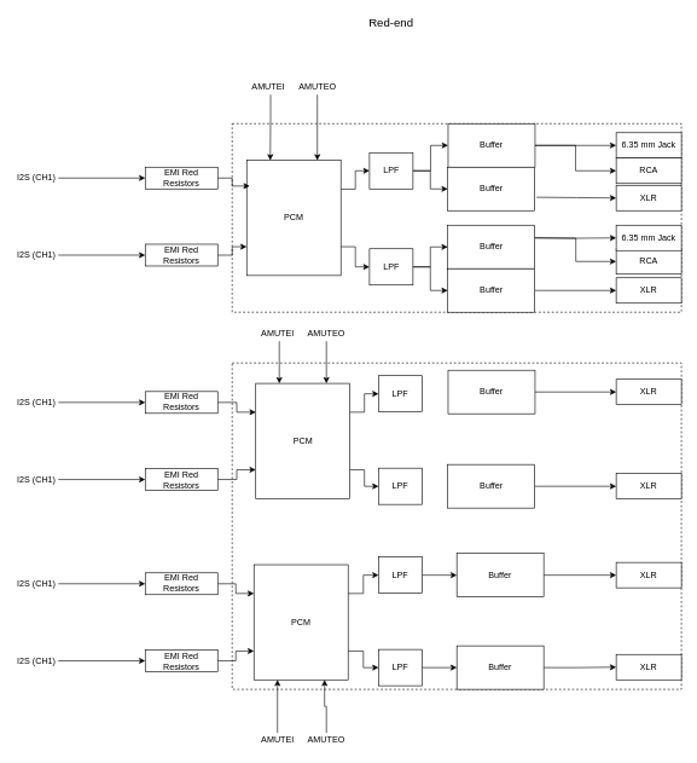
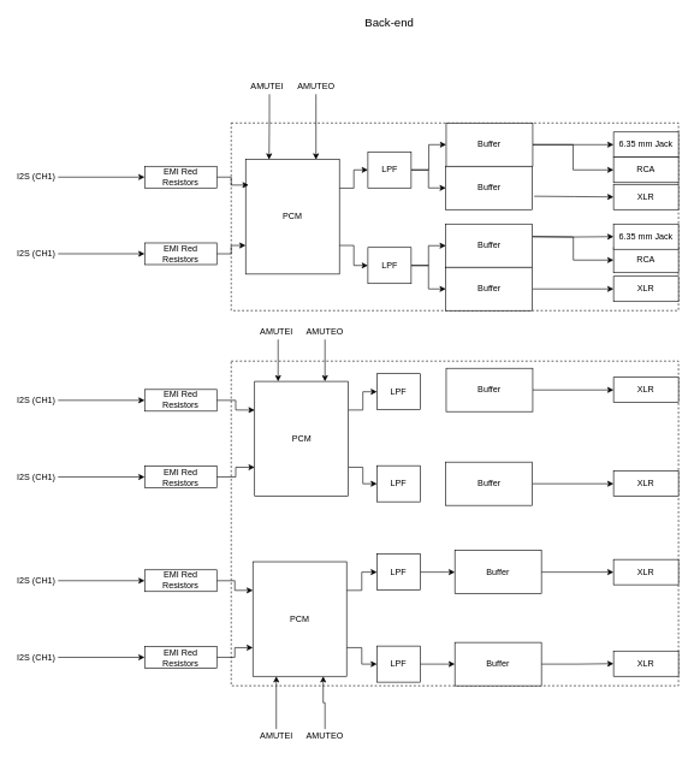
  <mxCell id="0" />
  <mxCell id="1" parent="0" />
  <mxCell id="2" value="" style="rounded=0;whiteSpace=wrap;html=1;fontSize=14;dashed=1;movable=1;resizable=1;rotatable=1;deletable=1;editable=1;locked=0;connectable=1;" vertex="1" parent="1"><mxGeometry x="320" y="500" width="620" height="450" as="geometry" /></mxCell>
- <mxCell id="3" value="Red-end" style="text;html=1;strokeColor=none;fillColor=none;align=center;verticalAlign=middle;whiteSpace=wrap;rounded=0;dashed=1;fontSize=16;" parent="1" vertex="1"><mxGeometry x="497" y="20" width="85" height="20" as="geometry" /></mxCell>
+ <mxCell id="3" value="Back-end" style="text;html=1;strokeColor=none;fillColor=none;align=center;verticalAlign=middle;whiteSpace=wrap;rounded=0;dashed=1;fontSize=16;" parent="1" vertex="1"><mxGeometry x="497" y="20" width="85" height="20" as="geometry" /></mxCell>
  <mxCell id="4" style="edgeStyle=orthogonalEdgeStyle;rounded=0;orthogonalLoop=1;jettySize=auto;html=1;entryX=0;entryY=0.5;entryDx=0;entryDy=0;" edge="1" parent="1" source="5" target="17"><mxGeometry relative="1" as="geometry" /></mxCell>
  <mxCell id="5" value="Buffer" style="rounded=0;whiteSpace=wrap;html=1;movable=1;resizable=1;rotatable=1;deletable=1;editable=1;locked=0;connectable=1;" parent="1" vertex="1"><mxGeometry x="630" y="762.5" width="120" height="60" as="geometry" /></mxCell>
  <mxCell id="6" style="edgeStyle=orthogonalEdgeStyle;rounded=0;orthogonalLoop=1;jettySize=auto;html=1;entryX=0;entryY=0.5;entryDx=0;entryDy=0;" edge="1" parent="1" source="7" target="16"><mxGeometry relative="1" as="geometry" /></mxCell>
  <mxCell id="7" value="Buffer" style="rounded=0;whiteSpace=wrap;html=1;movable=1;resizable=1;rotatable=1;deletable=1;editable=1;locked=0;connectable=1;" parent="1" vertex="1"><mxGeometry x="630" y="890" width="120" height="60" as="geometry" /></mxCell>
  <mxCell id="8" value="" style="rounded=0;whiteSpace=wrap;html=1;fontSize=14;dashed=1;movable=1;resizable=1;rotatable=1;deletable=1;editable=1;locked=0;connectable=1;" parent="1" vertex="1"><mxGeometry x="320" y="170" width="620" height="260" as="geometry" /></mxCell>
  <mxCell id="9" style="edgeStyle=orthogonalEdgeStyle;rounded=0;orthogonalLoop=1;jettySize=auto;html=1;entryX=0;entryY=0.5;entryDx=0;entryDy=0;" edge="1" parent="1" target="14"><mxGeometry relative="1" as="geometry"><mxPoint x="737.5" y="327.5" as="sourcePoint" /></mxGeometry></mxCell>
  <mxCell id="10" style="edgeStyle=orthogonalEdgeStyle;rounded=0;orthogonalLoop=1;jettySize=auto;html=1;" edge="1" parent="1" target="15"><mxGeometry relative="1" as="geometry"><mxPoint x="737.5" y="327.5" as="sourcePoint" /></mxGeometry></mxCell>
  <mxCell id="11" style="edgeStyle=orthogonalEdgeStyle;rounded=0;orthogonalLoop=1;jettySize=auto;html=1;entryX=0;entryY=0.5;entryDx=0;entryDy=0;" edge="1" parent="1" source="12" target="26"><mxGeometry relative="1" as="geometry" /></mxCell>
  <mxCell id="12" value="I2S (CH1)" style="text;html=1;strokeColor=none;fillColor=none;align=center;verticalAlign=middle;whiteSpace=wrap;rounded=0;movable=1;resizable=1;rotatable=1;deletable=1;editable=1;locked=0;connectable=1;" parent="1" vertex="1"><mxGeometry x="20" y="230" width="60" height="30" as="geometry" /></mxCell>
  <mxCell id="13" value="XLR" style="rounded=0;whiteSpace=wrap;html=1;" vertex="1" parent="1"><mxGeometry x="850" y="382.5" width="90" height="35" as="geometry" /></mxCell>
  <mxCell id="14" value="RCA" style="rounded=0;whiteSpace=wrap;html=1;" vertex="1" parent="1"><mxGeometry x="850" y="342.5" width="90" height="35" as="geometry" /></mxCell>
  <mxCell id="15" value="6.35 mm Jack" style="rounded=0;whiteSpace=wrap;html=1;" vertex="1" parent="1"><mxGeometry x="850" y="310" width="90" height="35" as="geometry" /></mxCell>
  <mxCell id="16" value="XLR" style="rounded=0;whiteSpace=wrap;html=1;" vertex="1" parent="1"><mxGeometry x="850" y="901.88" width="90" height="35" as="geometry" /></mxCell>
  <mxCell id="17" value="XLR" style="rounded=0;whiteSpace=wrap;html=1;" vertex="1" parent="1"><mxGeometry x="850" y="775" width="90" height="35" as="geometry" /></mxCell>
  <mxCell id="18" style="edgeStyle=orthogonalEdgeStyle;rounded=0;orthogonalLoop=1;jettySize=auto;html=1;exitX=1;exitY=0.25;exitDx=0;exitDy=0;entryX=0;entryY=0.5;entryDx=0;entryDy=0;" edge="1" parent="1" source="20" target="33"><mxGeometry relative="1" as="geometry" /></mxCell>
  <mxCell id="19" style="edgeStyle=orthogonalEdgeStyle;rounded=0;orthogonalLoop=1;jettySize=auto;html=1;exitX=1;exitY=0.75;exitDx=0;exitDy=0;entryX=0;entryY=0.5;entryDx=0;entryDy=0;" edge="1" parent="1" source="20" target="36"><mxGeometry relative="1" as="geometry" /></mxCell>
  <mxCell id="20" value="PCM" style="rounded=0;whiteSpace=wrap;html=1;" vertex="1" parent="1"><mxGeometry x="340" y="220.63" width="130" height="158.75" as="geometry" /></mxCell>
  <mxCell id="21" value="6.35 mm Jack" style="rounded=0;whiteSpace=wrap;html=1;" vertex="1" parent="1"><mxGeometry x="850" y="182.5" width="90" height="35" as="geometry" /></mxCell>
  <mxCell id="22" value="RCA" style="rounded=0;whiteSpace=wrap;html=1;" vertex="1" parent="1"><mxGeometry x="850" y="217.5" width="90" height="35" as="geometry" /></mxCell>
  <mxCell id="23" value="XLR" style="rounded=0;whiteSpace=wrap;html=1;" vertex="1" parent="1"><mxGeometry x="850" y="255" width="90" height="35" as="geometry" /></mxCell>
  <mxCell id="24" style="edgeStyle=orthogonalEdgeStyle;rounded=0;orthogonalLoop=1;jettySize=auto;html=1;exitX=1;exitY=0.5;exitDx=0;exitDy=0;entryX=0;entryY=0.5;entryDx=0;entryDy=0;" edge="1" parent="1" target="23"><mxGeometry relative="1" as="geometry"><mxPoint x="740" y="271.5" as="sourcePoint" /></mxGeometry></mxCell>
  <mxCell id="25" style="edgeStyle=orthogonalEdgeStyle;rounded=0;orthogonalLoop=1;jettySize=auto;html=1;entryX=0.032;entryY=0.223;entryDx=0;entryDy=0;entryPerimeter=0;" edge="1" parent="1" source="26" target="20"><mxGeometry relative="1" as="geometry" /></mxCell>
  <mxCell id="26" value="EMI Red Resistors" style="rounded=0;whiteSpace=wrap;html=1;" vertex="1" parent="1"><mxGeometry x="200" y="230" width="100" height="30" as="geometry" /></mxCell>
  <mxCell id="27" style="edgeStyle=orthogonalEdgeStyle;rounded=0;orthogonalLoop=1;jettySize=auto;html=1;entryX=0;entryY=0.5;entryDx=0;entryDy=0;" edge="1" parent="1" source="28" target="30"><mxGeometry relative="1" as="geometry" /></mxCell>
  <mxCell id="28" value="I2S (CH1)" style="text;html=1;strokeColor=none;fillColor=none;align=center;verticalAlign=middle;whiteSpace=wrap;rounded=0;movable=1;resizable=1;rotatable=1;deletable=1;editable=1;locked=0;connectable=1;" vertex="1" parent="1"><mxGeometry x="20" y="336.25" width="60" height="30" as="geometry" /></mxCell>
  <mxCell id="29" style="edgeStyle=orthogonalEdgeStyle;rounded=0;orthogonalLoop=1;jettySize=auto;html=1;entryX=0;entryY=0.75;entryDx=0;entryDy=0;" edge="1" parent="1" source="30" target="20"><mxGeometry relative="1" as="geometry" /></mxCell>
  <mxCell id="30" value="EMI Red Resistors" style="rounded=0;whiteSpace=wrap;html=1;" vertex="1" parent="1"><mxGeometry x="200" y="336.25" width="100" height="30" as="geometry" /></mxCell>
  <mxCell id="31" style="edgeStyle=orthogonalEdgeStyle;rounded=0;orthogonalLoop=1;jettySize=auto;html=1;exitX=1;exitY=0.5;exitDx=0;exitDy=0;entryX=0;entryY=0.5;entryDx=0;entryDy=0;" edge="1" parent="1" source="33" target="39"><mxGeometry relative="1" as="geometry" /></mxCell>
  <mxCell id="32" style="edgeStyle=orthogonalEdgeStyle;rounded=0;orthogonalLoop=1;jettySize=auto;html=1;entryX=0;entryY=0.5;entryDx=0;entryDy=0;" edge="1" parent="1" source="33" target="40"><mxGeometry relative="1" as="geometry" /></mxCell>
  <mxCell id="33" value="LPF" style="rounded=0;whiteSpace=wrap;html=1;" vertex="1" parent="1"><mxGeometry x="509.5" y="210" width="60" height="50" as="geometry" /></mxCell>
  <mxCell id="34" style="edgeStyle=orthogonalEdgeStyle;rounded=0;orthogonalLoop=1;jettySize=auto;html=1;exitX=1;exitY=0.5;exitDx=0;exitDy=0;" edge="1" parent="1" source="36" target="41"><mxGeometry relative="1" as="geometry" /></mxCell>
  <mxCell id="35" style="edgeStyle=orthogonalEdgeStyle;rounded=0;orthogonalLoop=1;jettySize=auto;html=1;entryX=0;entryY=0.5;entryDx=0;entryDy=0;" edge="1" parent="1" source="36" target="43"><mxGeometry relative="1" as="geometry" /></mxCell>
  <mxCell id="36" value="LPF" style="rounded=0;whiteSpace=wrap;html=1;" vertex="1" parent="1"><mxGeometry x="509.5" y="342.5" width="60" height="50" as="geometry" /></mxCell>
  <mxCell id="37" style="edgeStyle=orthogonalEdgeStyle;rounded=0;orthogonalLoop=1;jettySize=auto;html=1;exitX=1;exitY=0.5;exitDx=0;exitDy=0;entryX=0;entryY=0.5;entryDx=0;entryDy=0;" edge="1" parent="1" source="39" target="21"><mxGeometry relative="1" as="geometry" /></mxCell>
  <mxCell id="38" style="edgeStyle=orthogonalEdgeStyle;rounded=0;orthogonalLoop=1;jettySize=auto;html=1;entryX=0;entryY=0.5;entryDx=0;entryDy=0;" edge="1" parent="1" source="39" target="22"><mxGeometry relative="1" as="geometry" /></mxCell>
  <mxCell id="39" value="Buffer" style="rounded=0;whiteSpace=wrap;html=1;" vertex="1" parent="1"><mxGeometry x="618" y="170" width="120" height="60" as="geometry" /></mxCell>
  <mxCell id="40" value="Buffer" style="rounded=0;whiteSpace=wrap;html=1;" vertex="1" parent="1"><mxGeometry x="617.5" y="230" width="120" height="60" as="geometry" /></mxCell>
  <mxCell id="41" value="Buffer" style="rounded=0;whiteSpace=wrap;html=1;" vertex="1" parent="1"><mxGeometry x="617.5" y="310" width="120" height="60" as="geometry" /></mxCell>
  <mxCell id="42" style="edgeStyle=orthogonalEdgeStyle;rounded=0;orthogonalLoop=1;jettySize=auto;html=1;entryX=0;entryY=0.5;entryDx=0;entryDy=0;" edge="1" parent="1" source="43" target="13"><mxGeometry relative="1" as="geometry" /></mxCell>
  <mxCell id="43" value="Buffer" style="rounded=0;whiteSpace=wrap;html=1;" vertex="1" parent="1"><mxGeometry x="617.5" y="370" width="120" height="60" as="geometry" /></mxCell>
  <mxCell id="44" value="XLR" style="rounded=0;whiteSpace=wrap;html=1;" vertex="1" parent="1"><mxGeometry x="850" y="522.5" width="90" height="35" as="geometry" /></mxCell>
  <mxCell id="45" style="edgeStyle=orthogonalEdgeStyle;rounded=0;orthogonalLoop=1;jettySize=auto;html=1;exitX=0.5;exitY=1;exitDx=0;exitDy=0;" edge="1" parent="1"><mxGeometry relative="1" as="geometry"><mxPoint x="895" y="656.57" as="sourcePoint" /><mxPoint x="895" y="656.57" as="targetPoint" /></mxGeometry></mxCell>
  <mxCell id="46" style="edgeStyle=orthogonalEdgeStyle;rounded=0;orthogonalLoop=1;jettySize=auto;html=1;entryX=0;entryY=0.5;entryDx=0;entryDy=0;" edge="1" parent="1" source="47" target="44"><mxGeometry relative="1" as="geometry" /></mxCell>
  <mxCell id="47" value="Buffer" style="rounded=0;whiteSpace=wrap;html=1;" vertex="1" parent="1"><mxGeometry x="618" y="510" width="120" height="60" as="geometry" /></mxCell>
  <mxCell id="48" style="edgeStyle=orthogonalEdgeStyle;rounded=0;orthogonalLoop=1;jettySize=auto;html=1;entryX=0;entryY=0.5;entryDx=0;entryDy=0;" edge="1" parent="1" source="49" target="50"><mxGeometry relative="1" as="geometry" /></mxCell>
  <mxCell id="49" value="Buffer" style="rounded=0;whiteSpace=wrap;html=1;" vertex="1" parent="1"><mxGeometry x="617.5" y="640" width="120" height="60" as="geometry" /></mxCell>
  <mxCell id="50" value="XLR" style="rounded=0;whiteSpace=wrap;html=1;" vertex="1" parent="1"><mxGeometry x="850" y="652.5" width="90" height="35" as="geometry" /></mxCell>
  <mxCell id="51" style="edgeStyle=orthogonalEdgeStyle;rounded=0;orthogonalLoop=1;jettySize=auto;html=1;entryX=0.25;entryY=0;entryDx=0;entryDy=0;" edge="1" parent="1" source="52" target="20"><mxGeometry relative="1" as="geometry"><Array as="points"><mxPoint x="373" y="160" /><mxPoint x="373" y="160" /></Array></mxGeometry></mxCell>
  <mxCell id="52" value="AMUTEI" style="text;html=1;strokeColor=none;fillColor=none;align=center;verticalAlign=middle;whiteSpace=wrap;rounded=0;" vertex="1" parent="1"><mxGeometry x="350" y="110" width="40" height="20" as="geometry" /></mxCell>
  <mxCell id="53" style="edgeStyle=orthogonalEdgeStyle;rounded=0;orthogonalLoop=1;jettySize=auto;html=1;entryX=0.75;entryY=0;entryDx=0;entryDy=0;" edge="1" parent="1" source="54" target="20"><mxGeometry relative="1" as="geometry"><Array as="points"><mxPoint x="438" y="140" /></Array></mxGeometry></mxCell>
  <mxCell id="54" value="AMUTEO" style="text;html=1;strokeColor=none;fillColor=none;align=center;verticalAlign=middle;whiteSpace=wrap;rounded=0;" vertex="1" parent="1"><mxGeometry x="418" y="110" width="40" height="20" as="geometry" /></mxCell>
  <mxCell id="55" style="edgeStyle=orthogonalEdgeStyle;rounded=0;orthogonalLoop=1;jettySize=auto;html=1;exitX=1;exitY=0.25;exitDx=0;exitDy=0;entryX=0;entryY=0.5;entryDx=0;entryDy=0;" edge="1" parent="1" source="57" target="58"><mxGeometry relative="1" as="geometry" /></mxCell>
  <mxCell id="56" style="edgeStyle=orthogonalEdgeStyle;rounded=0;orthogonalLoop=1;jettySize=auto;html=1;exitX=1;exitY=0.75;exitDx=0;exitDy=0;entryX=0;entryY=0.5;entryDx=0;entryDy=0;" edge="1" parent="1" source="57" target="59"><mxGeometry relative="1" as="geometry" /></mxCell>
  <mxCell id="57" value="PCM" style="rounded=0;whiteSpace=wrap;html=1;" vertex="1" parent="1"><mxGeometry x="352.5" y="528.13" width="130" height="158.75" as="geometry" /></mxCell>
  <mxCell id="58" value="LPF" style="rounded=0;whiteSpace=wrap;html=1;" vertex="1" parent="1"><mxGeometry x="522" y="517.5" width="60" height="50" as="geometry" /></mxCell>
  <mxCell id="59" value="LPF" style="rounded=0;whiteSpace=wrap;html=1;" vertex="1" parent="1"><mxGeometry x="522" y="645" width="60" height="50" as="geometry" /></mxCell>
  <mxCell id="60" style="edgeStyle=orthogonalEdgeStyle;rounded=0;orthogonalLoop=1;jettySize=auto;html=1;entryX=0.25;entryY=0;entryDx=0;entryDy=0;" edge="1" parent="1" source="61" target="57"><mxGeometry relative="1" as="geometry"><Array as="points"><mxPoint x="385.5" y="467.5" /><mxPoint x="385.5" y="467.5" /></Array></mxGeometry></mxCell>
  <mxCell id="61" value="AMUTEI" style="text;html=1;strokeColor=none;fillColor=none;align=center;verticalAlign=middle;whiteSpace=wrap;rounded=0;" vertex="1" parent="1"><mxGeometry x="362.5" y="450" width="40" height="20" as="geometry" /></mxCell>
  <mxCell id="62" style="edgeStyle=orthogonalEdgeStyle;rounded=0;orthogonalLoop=1;jettySize=auto;html=1;exitX=0.5;exitY=1;exitDx=0;exitDy=0;entryX=0.75;entryY=0;entryDx=0;entryDy=0;" edge="1" parent="1" source="63" target="57"><mxGeometry relative="1" as="geometry" /></mxCell>
  <mxCell id="63" value="AMUTEO" style="text;html=1;strokeColor=none;fillColor=none;align=center;verticalAlign=middle;whiteSpace=wrap;rounded=0;" vertex="1" parent="1"><mxGeometry x="430" y="450" width="40" height="20" as="geometry" /></mxCell>
  <mxCell id="64" style="edgeStyle=orthogonalEdgeStyle;rounded=0;orthogonalLoop=1;jettySize=auto;html=1;entryX=0;entryY=0.5;entryDx=0;entryDy=0;" edge="1" parent="1" source="65" target="67"><mxGeometry relative="1" as="geometry" /></mxCell>
  <mxCell id="65" value="I2S (CH1)" style="text;html=1;strokeColor=none;fillColor=none;align=center;verticalAlign=middle;whiteSpace=wrap;rounded=0;movable=1;resizable=1;rotatable=1;deletable=1;editable=1;locked=0;connectable=1;" vertex="1" parent="1"><mxGeometry x="20" y="539.38" width="60" height="30" as="geometry" /></mxCell>
  <mxCell id="66" style="edgeStyle=orthogonalEdgeStyle;rounded=0;orthogonalLoop=1;jettySize=auto;html=1;entryX=0;entryY=0.25;entryDx=0;entryDy=0;" edge="1" parent="1" source="67" target="57"><mxGeometry relative="1" as="geometry" /></mxCell>
  <mxCell id="67" value="EMI Red Resistors" style="rounded=0;whiteSpace=wrap;html=1;" vertex="1" parent="1"><mxGeometry x="200" y="539.38" width="100" height="30" as="geometry" /></mxCell>
  <mxCell id="68" style="edgeStyle=orthogonalEdgeStyle;rounded=0;orthogonalLoop=1;jettySize=auto;html=1;entryX=0;entryY=0.5;entryDx=0;entryDy=0;" edge="1" parent="1" source="69" target="71"><mxGeometry relative="1" as="geometry" /></mxCell>
  <mxCell id="69" value="I2S (CH1)" style="text;html=1;strokeColor=none;fillColor=none;align=center;verticalAlign=middle;whiteSpace=wrap;rounded=0;movable=1;resizable=1;rotatable=1;deletable=1;editable=1;locked=0;connectable=1;" vertex="1" parent="1"><mxGeometry x="20" y="645.63" width="60" height="30" as="geometry" /></mxCell>
  <mxCell id="70" style="edgeStyle=orthogonalEdgeStyle;rounded=0;orthogonalLoop=1;jettySize=auto;html=1;entryX=0;entryY=0.75;entryDx=0;entryDy=0;" edge="1" parent="1" source="71" target="57"><mxGeometry relative="1" as="geometry" /></mxCell>
  <mxCell id="71" value="EMI Red Resistors" style="rounded=0;whiteSpace=wrap;html=1;" vertex="1" parent="1"><mxGeometry x="200" y="645.63" width="100" height="30" as="geometry" /></mxCell>
  <mxCell id="72" style="edgeStyle=orthogonalEdgeStyle;rounded=0;orthogonalLoop=1;jettySize=auto;html=1;exitX=1;exitY=0.25;exitDx=0;exitDy=0;entryX=0;entryY=0.5;entryDx=0;entryDy=0;" edge="1" parent="1" source="74" target="76"><mxGeometry relative="1" as="geometry" /></mxCell>
  <mxCell id="73" style="edgeStyle=orthogonalEdgeStyle;rounded=0;orthogonalLoop=1;jettySize=auto;html=1;exitX=1;exitY=0.75;exitDx=0;exitDy=0;entryX=0;entryY=0.5;entryDx=0;entryDy=0;" edge="1" parent="1" source="74" target="78"><mxGeometry relative="1" as="geometry" /></mxCell>
  <mxCell id="74" value="PCM" style="rounded=0;whiteSpace=wrap;html=1;" vertex="1" parent="1"><mxGeometry x="350" y="778.13" width="130" height="158.75" as="geometry" /></mxCell>
  <mxCell id="75" style="edgeStyle=orthogonalEdgeStyle;rounded=0;orthogonalLoop=1;jettySize=auto;html=1;exitX=1;exitY=0.5;exitDx=0;exitDy=0;entryX=0;entryY=0.5;entryDx=0;entryDy=0;" edge="1" parent="1" source="76" target="5"><mxGeometry relative="1" as="geometry" /></mxCell>
  <mxCell id="76" value="LPF" style="rounded=0;whiteSpace=wrap;html=1;" vertex="1" parent="1"><mxGeometry x="522" y="767.5" width="60" height="50" as="geometry" /></mxCell>
  <mxCell id="77" style="edgeStyle=orthogonalEdgeStyle;rounded=0;orthogonalLoop=1;jettySize=auto;html=1;exitX=1;exitY=0.5;exitDx=0;exitDy=0;entryX=0;entryY=0.5;entryDx=0;entryDy=0;" edge="1" parent="1" source="78" target="7"><mxGeometry relative="1" as="geometry" /></mxCell>
  <mxCell id="78" value="LPF" style="rounded=0;whiteSpace=wrap;html=1;" vertex="1" parent="1"><mxGeometry x="522" y="895" width="60" height="50" as="geometry" /></mxCell>
  <mxCell id="79" style="edgeStyle=orthogonalEdgeStyle;rounded=0;orthogonalLoop=1;jettySize=auto;html=1;entryX=0;entryY=0.5;entryDx=0;entryDy=0;" edge="1" parent="1" source="80" target="82"><mxGeometry relative="1" as="geometry" /></mxCell>
  <mxCell id="80" value="I2S (CH1)" style="text;html=1;strokeColor=none;fillColor=none;align=center;verticalAlign=middle;whiteSpace=wrap;rounded=0;movable=1;resizable=1;rotatable=1;deletable=1;editable=1;locked=0;connectable=1;" vertex="1" parent="1"><mxGeometry x="20" y="789.38" width="60" height="30" as="geometry" /></mxCell>
  <mxCell id="81" style="edgeStyle=orthogonalEdgeStyle;rounded=0;orthogonalLoop=1;jettySize=auto;html=1;entryX=0;entryY=0.25;entryDx=0;entryDy=0;" edge="1" parent="1" source="82" target="74"><mxGeometry relative="1" as="geometry" /></mxCell>
  <mxCell id="82" value="EMI Red Resistors" style="rounded=0;whiteSpace=wrap;html=1;" vertex="1" parent="1"><mxGeometry x="200" y="789.38" width="100" height="30" as="geometry" /></mxCell>
  <mxCell id="83" style="edgeStyle=orthogonalEdgeStyle;rounded=0;orthogonalLoop=1;jettySize=auto;html=1;entryX=0;entryY=0.5;entryDx=0;entryDy=0;" edge="1" parent="1" source="84" target="86"><mxGeometry relative="1" as="geometry" /></mxCell>
  <mxCell id="84" value="I2S (CH1)" style="text;html=1;strokeColor=none;fillColor=none;align=center;verticalAlign=middle;whiteSpace=wrap;rounded=0;movable=1;resizable=1;rotatable=1;deletable=1;editable=1;locked=0;connectable=1;" vertex="1" parent="1"><mxGeometry x="20" y="895.63" width="60" height="30" as="geometry" /></mxCell>
  <mxCell id="85" style="edgeStyle=orthogonalEdgeStyle;rounded=0;orthogonalLoop=1;jettySize=auto;html=1;entryX=0;entryY=0.75;entryDx=0;entryDy=0;" edge="1" parent="1" source="86" target="74"><mxGeometry relative="1" as="geometry" /></mxCell>
  <mxCell id="86" value="EMI Red Resistors" style="rounded=0;whiteSpace=wrap;html=1;" vertex="1" parent="1"><mxGeometry x="200" y="895.63" width="100" height="30" as="geometry" /></mxCell>
  <mxCell id="87" style="edgeStyle=orthogonalEdgeStyle;rounded=0;orthogonalLoop=1;jettySize=auto;html=1;exitX=0.5;exitY=0;exitDx=0;exitDy=0;entryX=0.25;entryY=1;entryDx=0;entryDy=0;" edge="1" parent="1" source="88" target="74"><mxGeometry relative="1" as="geometry" /></mxCell>
  <mxCell id="88" value="AMUTEI" style="text;html=1;strokeColor=none;fillColor=none;align=center;verticalAlign=middle;whiteSpace=wrap;rounded=0;" vertex="1" parent="1"><mxGeometry x="362.5" y="1010" width="40" height="20" as="geometry" /></mxCell>
  <mxCell id="89" style="edgeStyle=orthogonalEdgeStyle;rounded=0;orthogonalLoop=1;jettySize=auto;html=1;entryX=0.75;entryY=1;entryDx=0;entryDy=0;" edge="1" parent="1" source="90" target="74"><mxGeometry relative="1" as="geometry"><mxPoint x="460" y="960" as="targetPoint" /></mxGeometry></mxCell>
  <mxCell id="90" value="AMUTEO" style="text;html=1;strokeColor=none;fillColor=none;align=center;verticalAlign=middle;whiteSpace=wrap;rounded=0;rotation=0;" vertex="1" parent="1"><mxGeometry x="430" y="1010" width="40" height="20" as="geometry" /></mxCell>
